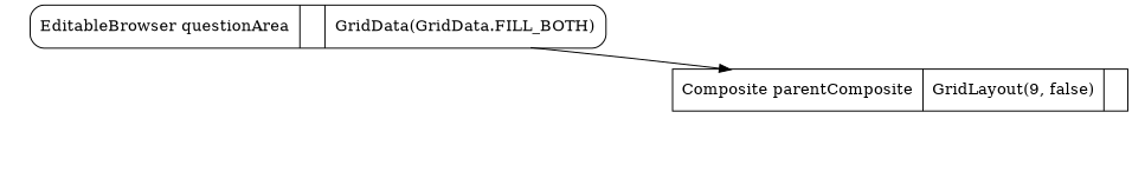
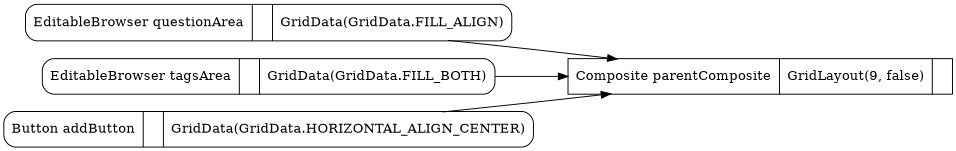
  digraph {
    rankdir=LR
    node [shape=Mrecord]
    n1 [label="{Composite parentComposite|GridLayout(9, false)|}" shape=record]
-   n2 [label="{EditableBrowser questionArea||GridData(GridData.FILL_BOTH)}"]
+   n2 [label="{EditableBrowser questionArea||GridData(GridData.FILL_ALIGN)}"]
+   n3 [label="{EditableBrowser tagsArea||GridData(GridData.FILL_BOTH)}"]
+   n4 [label="{Button addButton||GridData(GridData.HORIZONTAL_ALIGN_CENTER)}"]
    n2 -> n1
+   n3 -> n1
+   n4 -> n1
  }
